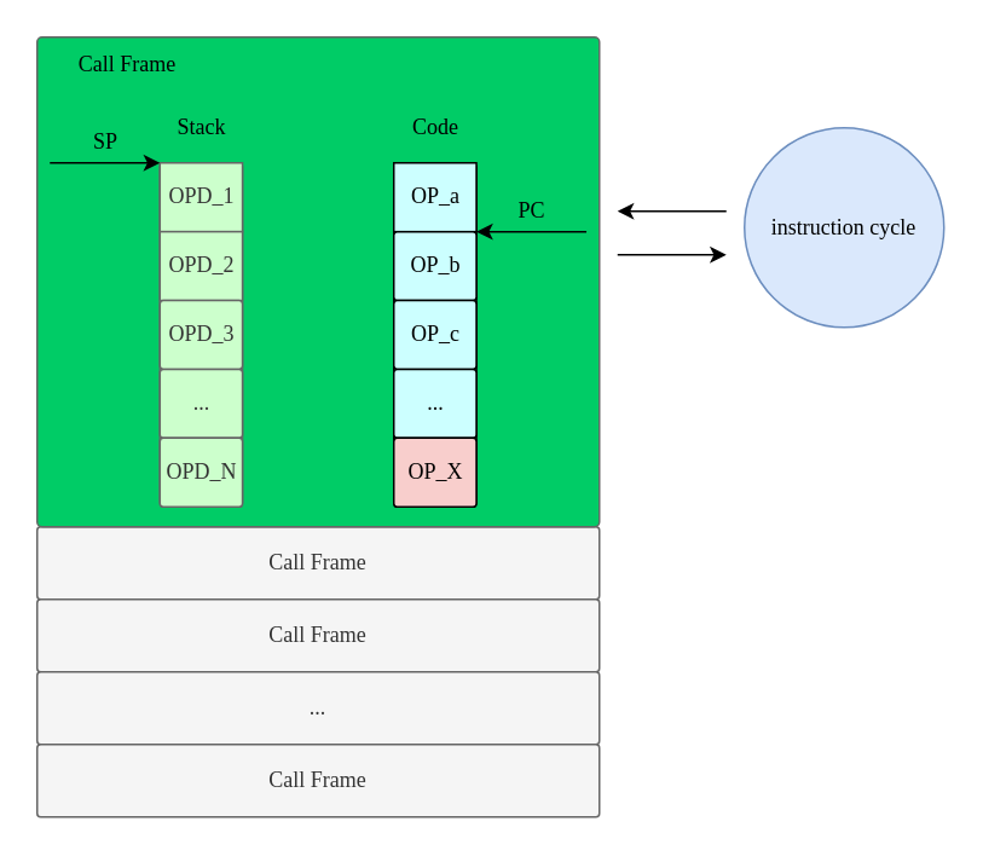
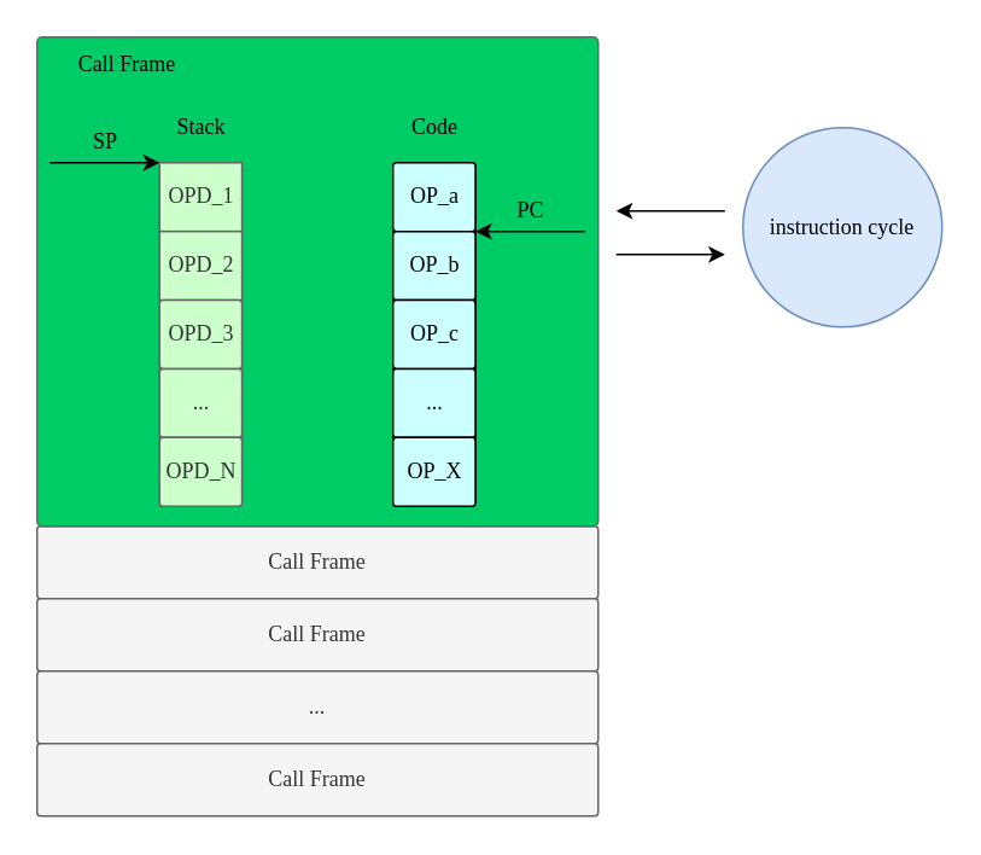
  <mxCell id="0" />
  <mxCell id="1" parent="0" />
  <mxCell id="2" value="Call Frame" style="rounded=1;whiteSpace=wrap;html=1;arcSize=5;fontFamily=SF Mono;fillColor=#f5f5f5;fontColor=#333333;strokeColor=#666666;" vertex="1" parent="1"><mxGeometry x="20" y="290" width="310" height="40" as="geometry" /></mxCell>
  <mxCell id="3" value="Call Frame" style="rounded=1;whiteSpace=wrap;html=1;arcSize=5;fontFamily=SF Mono;fillColor=#f5f5f5;fontColor=#333333;strokeColor=#666666;" vertex="1" parent="1"><mxGeometry x="20" y="330" width="310" height="40" as="geometry" /></mxCell>
  <mxCell id="4" value="..." style="rounded=1;whiteSpace=wrap;html=1;arcSize=5;fontFamily=SF Mono;fillColor=#f5f5f5;fontColor=#333333;strokeColor=#666666;" vertex="1" parent="1"><mxGeometry x="20" y="370" width="310" height="40" as="geometry" /></mxCell>
  <mxCell id="5" value="Call Frame" style="rounded=1;whiteSpace=wrap;html=1;arcSize=5;fontFamily=SF Mono;fillColor=#f5f5f5;fontColor=#333333;strokeColor=#666666;" vertex="1" parent="1"><mxGeometry x="20" y="410" width="310" height="40" as="geometry" /></mxCell>
  <mxCell id="6" value="" style="rounded=1;whiteSpace=wrap;html=1;arcSize=1;fontFamily=SF Mono;fillColor=#00CC66;strokeColor=#666666;" vertex="1" parent="1"><mxGeometry x="20" y="20" width="310" height="270" as="geometry" /></mxCell>
  <mxCell id="7" value="Call Frame" style="text;html=1;strokeColor=none;fillColor=none;align=center;verticalAlign=middle;whiteSpace=wrap;rounded=0;fontFamily=SF Mono;" vertex="1" parent="1"><mxGeometry x="30" y="20" width="80" height="30" as="geometry" /></mxCell>
  <mxCell id="8" value="" style="group;aspect=fixed;" vertex="1" connectable="0" parent="1"><mxGeometry x="27" y="59" width="295.87" height="220" as="geometry" /></mxCell>
  <mxCell id="9" value="" style="rounded=1;whiteSpace=wrap;html=1;arcSize=5;fontFamily=SF Mono;fillColor=#CCFFCC;fontColor=#333333;strokeColor=#666666;" vertex="1" parent="8"><mxGeometry x="60.691" y="30.345" width="45.518" height="189.655" as="geometry" /></mxCell>
  <mxCell id="10" value="OPD_1" style="whiteSpace=wrap;html=1;arcSize=5;fontFamily=SF Mono;fillColor=#CCFFCC;fontColor=#333333;strokeColor=#666666;rounded=0;" vertex="1" parent="8"><mxGeometry x="60.691" y="30.345" width="45.518" height="37.931" as="geometry" /></mxCell>
  <mxCell id="11" value="OPD_2" style="whiteSpace=wrap;html=1;arcSize=5;fontFamily=SF Mono;fillColor=#CCFFCC;fontColor=#333333;strokeColor=#666666;rounded=0;" vertex="1" parent="8"><mxGeometry x="60.691" y="68.276" width="45.518" height="37.931" as="geometry" /></mxCell>
  <mxCell id="12" value="OPD_3" style="rounded=1;whiteSpace=wrap;html=1;arcSize=5;fontFamily=SF Mono;fillColor=#CCFFCC;fontColor=#333333;strokeColor=#666666;" vertex="1" parent="8"><mxGeometry x="60.691" y="106.207" width="45.518" height="37.931" as="geometry" /></mxCell>
  <mxCell id="13" value="..." style="rounded=1;whiteSpace=wrap;html=1;arcSize=5;fontFamily=SF Mono;fillColor=#CCFFCC;fontColor=#333333;strokeColor=#666666;" vertex="1" parent="8"><mxGeometry x="60.691" y="144.138" width="45.518" height="37.931" as="geometry" /></mxCell>
  <mxCell id="14" value="OPD_N" style="rounded=1;whiteSpace=wrap;html=1;arcSize=5;fontFamily=SF Mono;fillColor=#CCFFCC;fontColor=#333333;strokeColor=#666666;" vertex="1" parent="8"><mxGeometry x="60.691" y="182.069" width="45.518" height="37.931" as="geometry" /></mxCell>
  <mxCell id="15" value="" style="rounded=1;whiteSpace=wrap;html=1;arcSize=5;fontFamily=SF Mono;fillColor=#CCFFFF;" vertex="1" parent="8"><mxGeometry x="189.66" y="30.345" width="45.518" height="189.655" as="geometry" /></mxCell>
- <mxCell id="16" value="OP_a" style="whiteSpace=wrap;html=1;arcSize=5;fontFamily=SF Mono;fillColor=#CCFFFF;rounded=0;" vertex="1" parent="8"><mxGeometry x="189.66" y="30.345" width="45.518" height="37.931" as="geometry" /></mxCell>
+ <mxCell id="16" value="OP_a" style="rounded=1;whiteSpace=wrap;html=1;arcSize=5;fontFamily=SF Mono;fillColor=#CCFFFF;" vertex="1" parent="8"><mxGeometry x="189.66" y="30.345" width="45.518" height="37.931" as="geometry" /></mxCell>
  <mxCell id="17" value="OP_b" style="rounded=1;whiteSpace=wrap;html=1;arcSize=5;fontFamily=SF Mono;fillColor=#CCFFFF;" vertex="1" parent="8"><mxGeometry x="189.66" y="68.276" width="45.518" height="37.931" as="geometry" /></mxCell>
  <mxCell id="18" value="OP_c" style="rounded=1;whiteSpace=wrap;html=1;arcSize=5;fontFamily=SF Mono;fillColor=#CCFFFF;" vertex="1" parent="8"><mxGeometry x="189.66" y="106.207" width="45.518" height="37.931" as="geometry" /></mxCell>
  <mxCell id="19" value="..." style="rounded=1;whiteSpace=wrap;html=1;arcSize=5;fontFamily=SF Mono;fillColor=#CCFFFF;" vertex="1" parent="8"><mxGeometry x="189.66" y="144.138" width="45.518" height="37.931" as="geometry" /></mxCell>
- <mxCell id="20" value="OP_X" style="rounded=1;whiteSpace=wrap;html=1;arcSize=5;fontFamily=SF Mono;fillColor=#f8cecc;" vertex="1" parent="8"><mxGeometry x="189.66" y="182.069" width="45.518" height="37.931" as="geometry" /></mxCell>
+ <mxCell id="20" value="OP_X" style="rounded=1;whiteSpace=wrap;html=1;arcSize=5;fontFamily=SF Mono;fillColor=#CCFFFF;" vertex="1" parent="8"><mxGeometry x="189.66" y="182.069" width="45.518" height="37.931" as="geometry" /></mxCell>
  <mxCell id="21" value="Stack" style="text;html=1;strokeColor=none;fillColor=none;align=center;verticalAlign=middle;whiteSpace=wrap;rounded=0;fontFamily=SF Mono;" vertex="1" parent="8"><mxGeometry x="60.691" width="45.518" height="22.759" as="geometry" /></mxCell>
  <mxCell id="22" value="Code" style="text;html=1;strokeColor=none;fillColor=none;align=center;verticalAlign=middle;whiteSpace=wrap;rounded=0;fontFamily=SF Mono;" vertex="1" parent="8"><mxGeometry x="189.66" width="45.518" height="22.759" as="geometry" /></mxCell>
  <mxCell id="23" value="" style="endArrow=classic;html=1;rounded=0;entryX=0;entryY=0;entryDx=0;entryDy=0;" edge="1" parent="8" target="10"><mxGeometry width="50" height="50" relative="1" as="geometry"><mxPoint y="30.345" as="sourcePoint" /><mxPoint x="30.346" y="30.345" as="targetPoint" /></mxGeometry></mxCell>
  <mxCell id="24" value="SP" style="text;html=1;strokeColor=none;fillColor=none;align=center;verticalAlign=middle;whiteSpace=wrap;rounded=0;fontFamily=SF Mono;" vertex="1" parent="8"><mxGeometry x="7.586" y="7.586" width="45.518" height="22.759" as="geometry" /></mxCell>
  <mxCell id="25" value="" style="endArrow=classic;html=1;rounded=0;entryX=1;entryY=0;entryDx=0;entryDy=0;" edge="1" parent="8" target="17"><mxGeometry width="50" height="50" relative="1" as="geometry"><mxPoint x="295.87" y="68.276" as="sourcePoint" /><mxPoint x="197.247" y="174.483" as="targetPoint" /></mxGeometry></mxCell>
  <mxCell id="26" value="PC" style="text;html=1;strokeColor=none;fillColor=none;align=center;verticalAlign=middle;whiteSpace=wrap;rounded=0;fontFamily=SF Mono;" vertex="1" parent="8"><mxGeometry x="242.765" y="45.517" width="45.518" height="22.759" as="geometry" /></mxCell>
  <mxCell id="27" value="instruction cycle" style="ellipse;whiteSpace=wrap;html=1;aspect=fixed;fontFamily=SF Mono;fillColor=#dae8fc;strokeColor=#6c8ebf;" vertex="1" parent="1"><mxGeometry x="410" y="70" width="110" height="110" as="geometry" /></mxCell>
  <mxCell id="28" value="" style="endArrow=classic;html=1;rounded=0;" edge="1" parent="1"><mxGeometry width="50" height="50" relative="1" as="geometry"><mxPoint x="400" y="116" as="sourcePoint" /><mxPoint x="340" y="116" as="targetPoint" /></mxGeometry></mxCell>
  <mxCell id="29" value="" style="endArrow=classic;html=1;rounded=0;" edge="1" parent="1"><mxGeometry width="50" height="50" relative="1" as="geometry"><mxPoint x="340" y="140" as="sourcePoint" /><mxPoint x="400" y="140" as="targetPoint" /></mxGeometry></mxCell>
